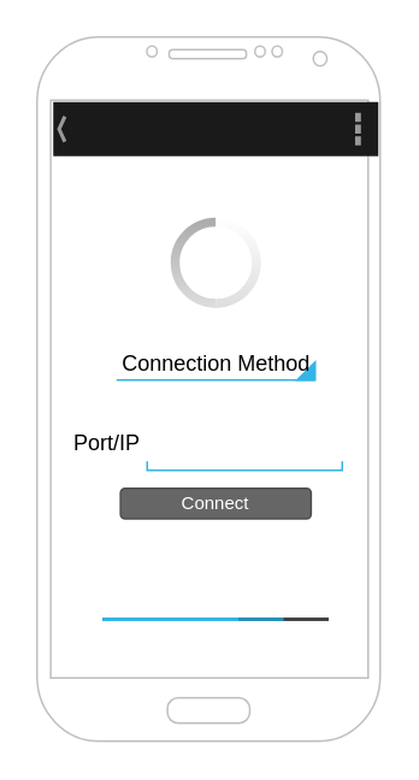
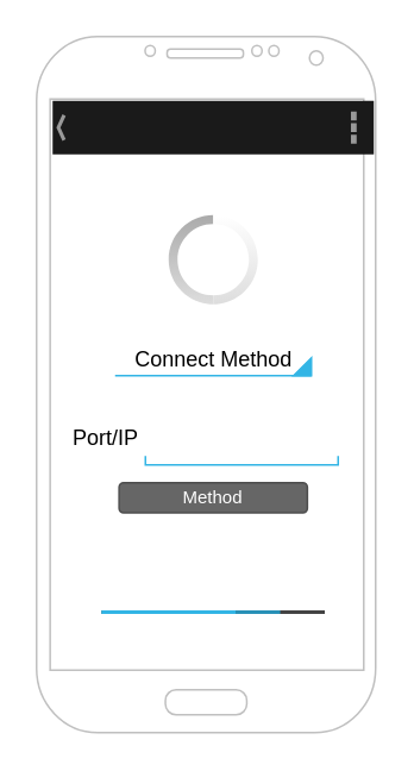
  <mxCell id="0" />
  <mxCell id="1" parent="0" />
  <mxCell id="2" value="" style="verticalLabelPosition=bottom;verticalAlign=top;html=1;shadow=0;dashed=0;strokeWidth=1;shape=mxgraph.android.phone2;strokeColor=#c0c0c0;" vertex="1" parent="1"><mxGeometry x="20" y="20" width="190" height="390" as="geometry" /></mxCell>
  <mxCell id="3" value="" style="strokeWidth=1;html=1;shadow=0;dashed=0;shape=mxgraph.android.action_bar_landscape;fillColor=#1A1A1A;strokeColor=#c0c0c0;strokeWidth=2;fontColor=#FFFFFF;whiteSpace=wrap;" vertex="1" parent="1"><mxGeometry x="29" y="56" width="180" height="30" as="geometry" /></mxCell>
  <mxCell id="4" value="" style="verticalLabelPosition=bottom;verticalAlign=top;html=1;shadow=0;dashed=0;strokeWidth=1;shape=mxgraph.android.indeterminateSpinner;" vertex="1" parent="1"><mxGeometry x="94" y="120" width="50" height="50" as="geometry" /></mxCell>
  <mxCell id="5" value="" style="verticalLabelPosition=bottom;verticalAlign=top;html=1;shadow=0;dashed=0;strokeWidth=1;shape=mxgraph.android.progressBar;strokeColor=#33b5e5;dx1=0.8;dx2=0.6;strokeWidth=2;" vertex="1" parent="1"><mxGeometry x="56.5" y="340" width="125" height="5" as="geometry" /></mxCell>
- <mxCell id="6" value="Connect" style="rounded=1;html=1;shadow=0;dashed=0;whiteSpace=wrap;fontSize=10;fillColor=#666666;align=center;strokeColor=#4D4D4D;fontColor=#ffffff;" vertex="1" parent="1"><mxGeometry x="66.25" y="270" width="105.5" height="16.88" as="geometry" /></mxCell>
- <mxCell id="7" value="Connection Method" style="strokeWidth=1;html=1;shadow=0;dashed=0;shape=mxgraph.android.spinner2;align=center;fillColor=#33b5e5;strokeColor=#33b5e5;verticalAlign=bottom" vertex="1" parent="1"><mxGeometry x="64" y="200" width="110" height="10" as="geometry" /></mxCell>
+ <mxCell id="6" value="Method" style="rounded=1;html=1;shadow=0;dashed=0;whiteSpace=wrap;fontSize=10;fillColor=#666666;align=center;strokeColor=#4D4D4D;fontColor=#ffffff;" vertex="1" parent="1"><mxGeometry x="66.25" y="270" width="105.5" height="16.88" as="geometry" /></mxCell>
+ <mxCell id="7" value="Connect Method" style="strokeWidth=1;html=1;shadow=0;dashed=0;shape=mxgraph.android.spinner2;align=center;fillColor=#33b5e5;strokeColor=#33b5e5;verticalAlign=bottom" vertex="1" parent="1"><mxGeometry x="64" y="200" width="110" height="10" as="geometry" /></mxCell>
  <mxCell id="8" value="" style="strokeWidth=1;html=1;shadow=0;dashed=0;shape=mxgraph.android.textfield;align=center;strokeColor=#33b5e5;pointerEvents=1" vertex="1" parent="1"><mxGeometry x="81" y="230" width="108" height="30" as="geometry" /></mxCell>
  <mxCell id="9" value="Port/IP" style="text;html=1;align=center;verticalAlign=middle;whiteSpace=wrap;rounded=0;" vertex="1" parent="1"><mxGeometry x="29" y="230" width="60" height="30" as="geometry" /></mxCell>
